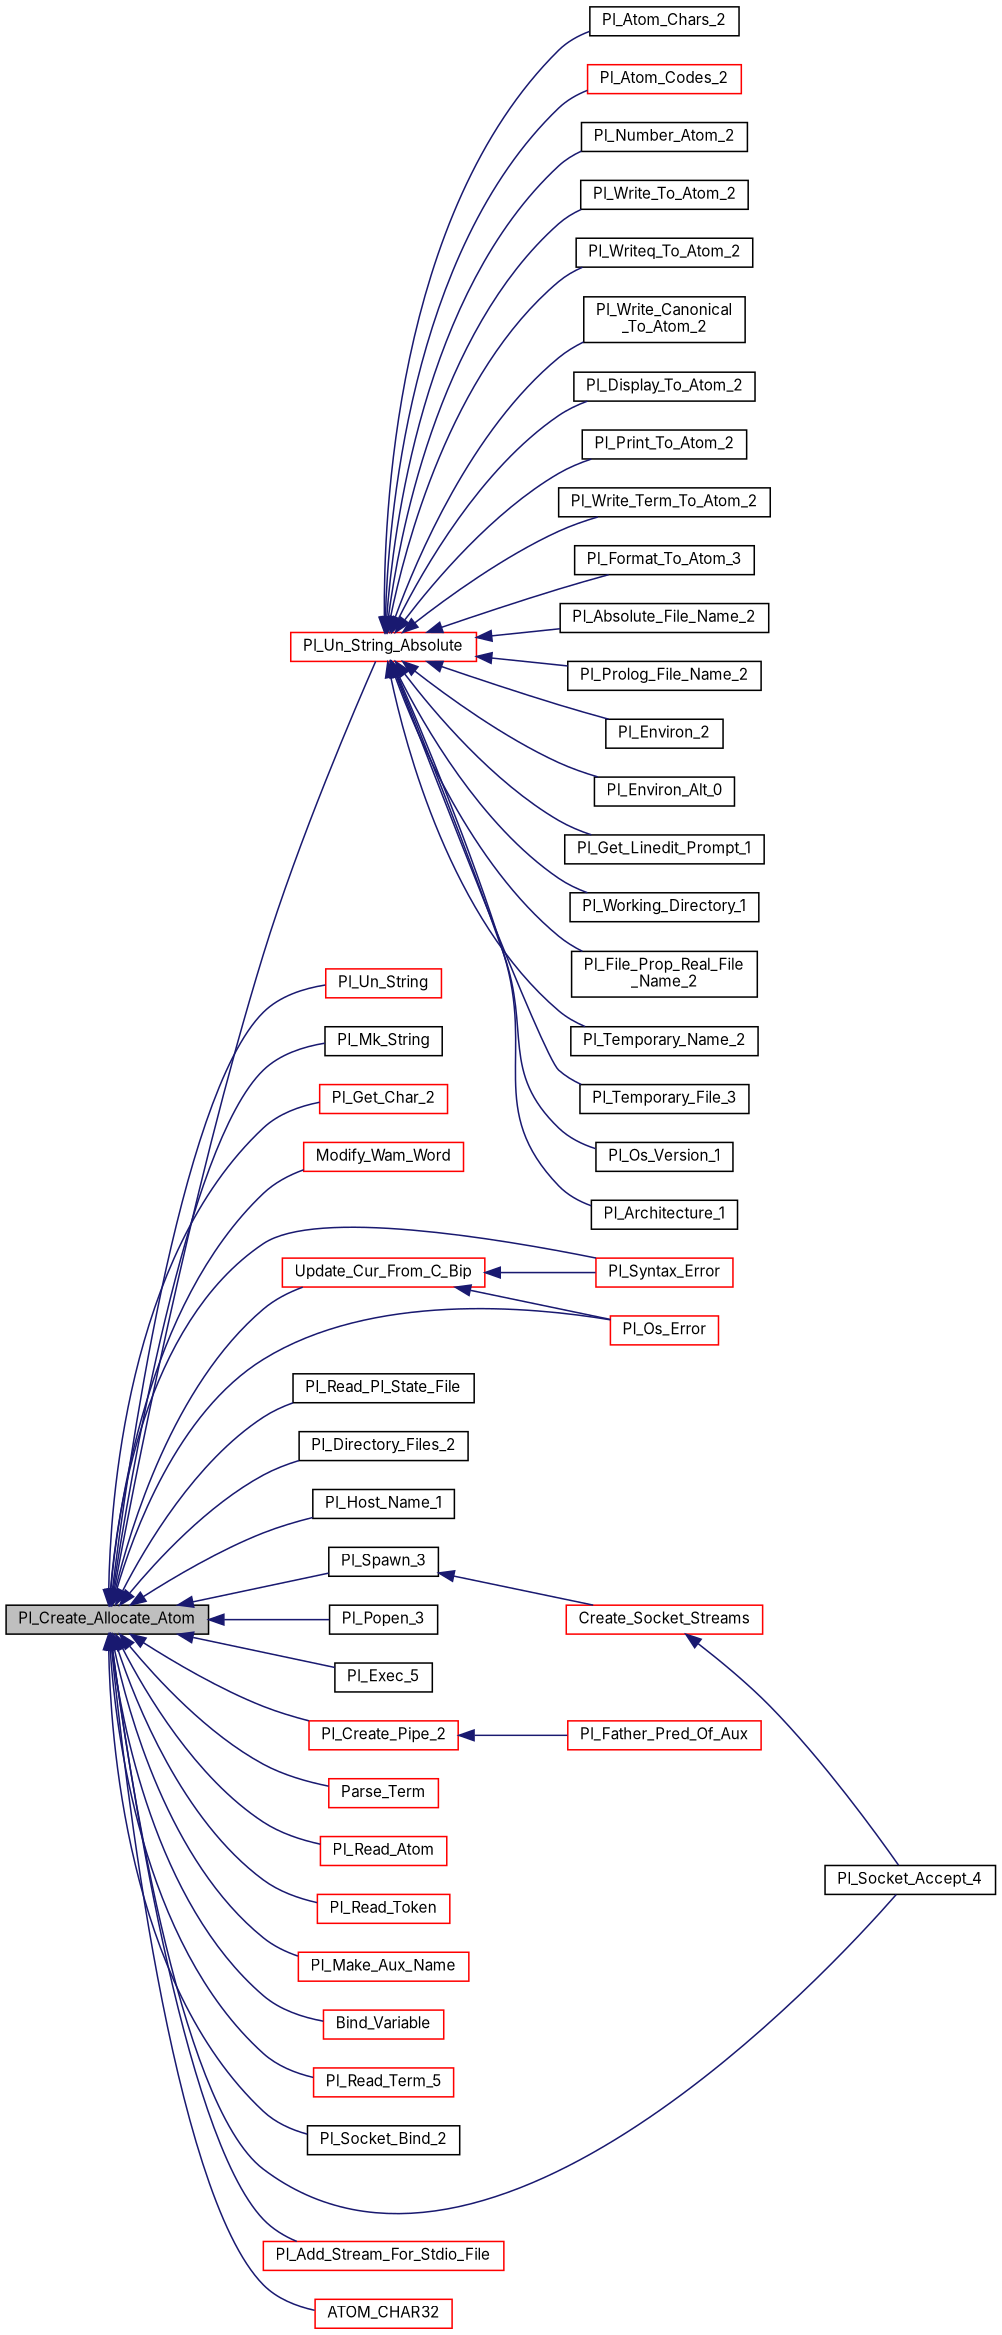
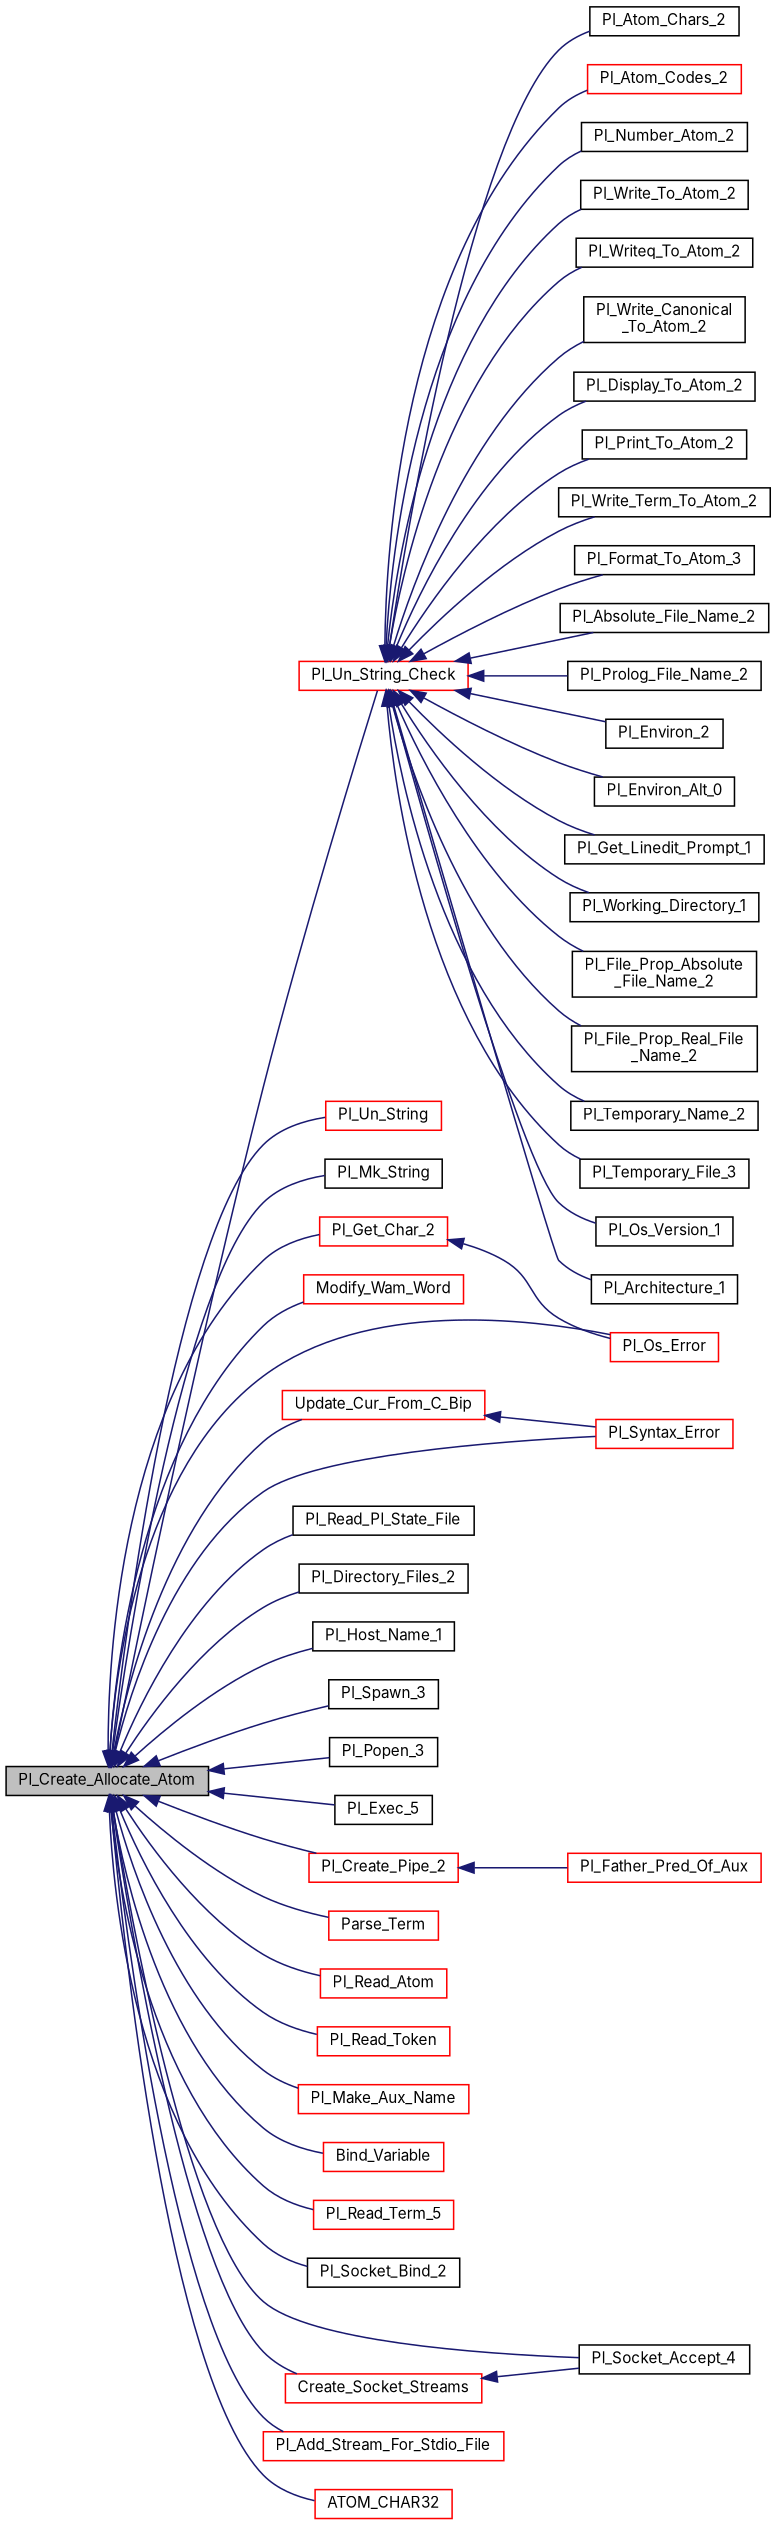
  digraph {
    fontname=Inter
    rankdir=LR
    node [color=black fillcolor=white fontname=Inter fontsize=10 shape=record style=filled]
    edge [color=midnightblue dir=back fontname=Inter fontsize=10 labelfontname=Helvetica labelfontsize=10 style=solid]
    n1 [fillcolor=grey75 fontcolor=black height=0.2 label=Pl_Create_Allocate_Atom width=0.4]
-   n2 [color=red height=0.2 label=Pl_Un_String_Absolute width=0.4]
+   n2 [color=red height=0.2 label=Pl_Un_String_Check width=0.4]
    n3 [color=red height=0.2 label=Pl_Un_String width=0.4]
    n4 [height=0.2 label=Pl_Mk_String width=0.4]
    n5 [color=red height=0.2 label=Pl_Get_Char_2 width=0.4]
    n6 [color=red height=0.2 label=Modify_Wam_Word width=0.4]
    n7 [color=red height=0.2 label=Update_Cur_From_C_Bip width=0.4]
    n8 [color=red height=0.2 label=Pl_Syntax_Error width=0.4]
    n9 [color=red height=0.2 label=Pl_Os_Error width=0.4]
    n10 [height=0.2 label=Pl_Read_Pl_State_File width=0.4]
    n11 [height=0.2 label=Pl_Directory_Files_2 width=0.4]
    n12 [height=0.2 label=Pl_Host_Name_1 width=0.4]
    n13 [height=0.2 label=Pl_Spawn_3 width=0.4]
    n14 [height=0.2 label=Pl_Popen_3 width=0.4]
    n15 [height=0.2 label=Pl_Exec_5 width=0.4]
    n16 [color=red height=0.2 label=Pl_Create_Pipe_2 width=0.4]
    n17 [color=red height=0.2 label=Parse_Term width=0.4]
    n18 [color=red height=0.2 label=Pl_Read_Atom width=0.4]
    n19 [color=red height=0.2 label=Pl_Read_Token width=0.4]
    n20 [color=red height=0.2 label=Pl_Make_Aux_Name width=0.4]
    n21 [color=red height=0.2 label=Bind_Variable width=0.4]
    n22 [color=red height=0.2 label=Pl_Read_Term_5 width=0.4]
    n23 [height=0.2 label=Pl_Socket_Bind_2 width=0.4]
    n24 [height=0.2 label=Pl_Socket_Accept_4 width=0.4]
    n25 [color=red height=0.2 label=Create_Socket_Streams width=0.4]
    n26 [color=red height=0.2 label=Pl_Add_Stream_For_Stdio_File width=0.4]
    n27 [color=red height=0.2 label=ATOM_CHAR32 width=0.4]
    n28 [height=0.2 label=Pl_Atom_Chars_2 width=0.4]
    n29 [color=red height=0.2 label=Pl_Atom_Codes_2 width=0.4]
    n30 [height=0.2 label=Pl_Number_Atom_2 width=0.4]
    n31 [height=0.2 label=Pl_Write_To_Atom_2 width=0.4]
    n32 [height=0.2 label=Pl_Writeq_To_Atom_2 width=0.4]
    n33 [height=0.2 label="Pl_Write_Canonical\l_To_Atom_2" width=0.4]
    n34 [height=0.2 label=Pl_Display_To_Atom_2 width=0.4]
    n35 [height=0.2 label=Pl_Print_To_Atom_2 width=0.4]
    n36 [height=0.2 label=Pl_Write_Term_To_Atom_2 width=0.4]
    n37 [height=0.2 label=Pl_Format_To_Atom_3 width=0.4]
    n38 [height=0.2 label=Pl_Absolute_File_Name_2 width=0.4]
    n39 [height=0.2 label=Pl_Prolog_File_Name_2 width=0.4]
    n40 [height=0.2 label=Pl_Environ_2 width=0.4]
    n41 [height=0.2 label=Pl_Environ_Alt_0 width=0.4]
    n42 [height=0.2 label=Pl_Get_Linedit_Prompt_1 width=0.4]
    n43 [height=0.2 label=Pl_Working_Directory_1 width=0.4]
+   n44 [height=0.2 label="Pl_File_Prop_Absolute\l_File_Name_2" width=0.4]
    n45 [height=0.2 label="Pl_File_Prop_Real_File\l_Name_2" width=0.4]
    n46 [height=0.2 label=Pl_Temporary_Name_2 width=0.4]
    n47 [height=0.2 label=Pl_Temporary_File_3 width=0.4]
    n48 [height=0.2 label=Pl_Os_Version_1 width=0.4]
    n49 [height=0.2 label=Pl_Architecture_1 width=0.4]
    n50 [color=red height=0.2 label=Pl_Father_Pred_Of_Aux width=0.4]
    n1 -> n2
    n1 -> n3
    n1 -> n4
    n1 -> n5
    n1 -> n6
    n1 -> n7
    n1 -> n8
    n1 -> n9
    n1 -> n10
    n1 -> n11
    n1 -> n12
    n1 -> n13
    n1 -> n14
    n1 -> n15
    n1 -> n16
    n1 -> n17
    n1 -> n18
    n1 -> n19
    n1 -> n20
    n1 -> n21
    n1 -> n22
    n1 -> n23
    n1 -> n24
-   n13 -> n25
+   n1 -> n25
    n1 -> n26
    n1 -> n27
    n2 -> n28
    n2 -> n29
    n2 -> n30
    n2 -> n31
    n2 -> n32
    n2 -> n33
    n2 -> n34
    n2 -> n35
    n2 -> n36
    n2 -> n37
    n2 -> n38
    n2 -> n39
    n2 -> n40
    n2 -> n41
    n2 -> n42
    n2 -> n43
+   n2 -> n44
    n2 -> n45
    n2 -> n46
    n2 -> n47
    n2 -> n48
    n2 -> n49
    n7 -> n8
-   n7 -> n9
+   n5 -> n9
    n16 -> n50
    n25 -> n24
  }
